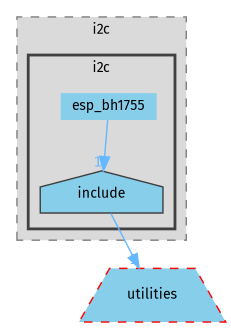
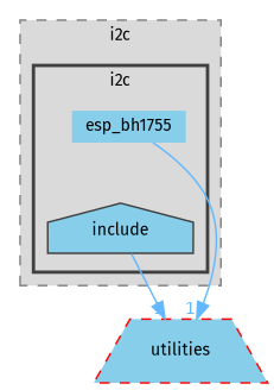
  digraph {
    compound=true
    fontname="Fira Sans"
    node [fillcolor=skyblue fontname="Fira Sans" fontsize=10 style=filled]
    edge [color=steelblue1 fontcolor=steelblue1 fontname="Fira Sans" fontsize=10 headlabel=1 labeldistance=1.5 labelfontname=Helvetica labelfontsize=10 style=solid]
    n1 [height=0.2 label=esp_bh1755 shape=plaintext width=0.4]
    n2 [color=grey25 height=0.2 label=include shape=house width=0.4]
    n3 [color=red height=0.2 label=utilities shape=trapezium style="filled,dashed" width=0.4]
    subgraph cluster_1 {
      bgcolor="#dadada"
      fontsize=10
      label=i2c
      pencolor=grey50
      style="filled,dashed"
      subgraph cluster_2 {
        bgcolor="#dadada"
        fontsize=10
        label=i2c
        pencolor=grey25
        style="filled,bold"
        n1
        n2
      }
    }
-   n1 -> n2
+   n1 -> n3
    n2 -> n3
  }
